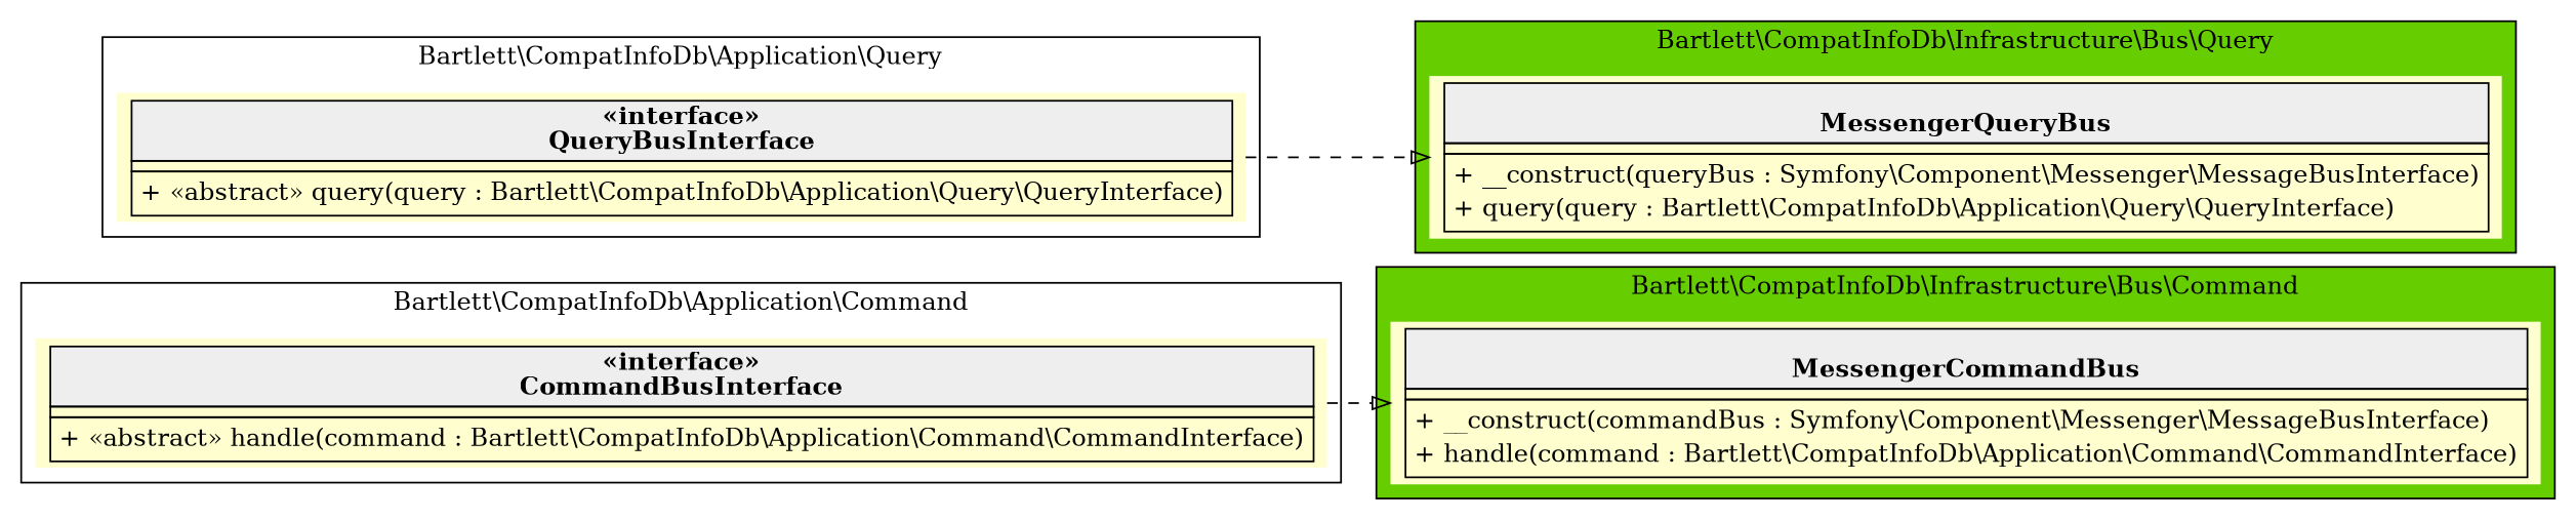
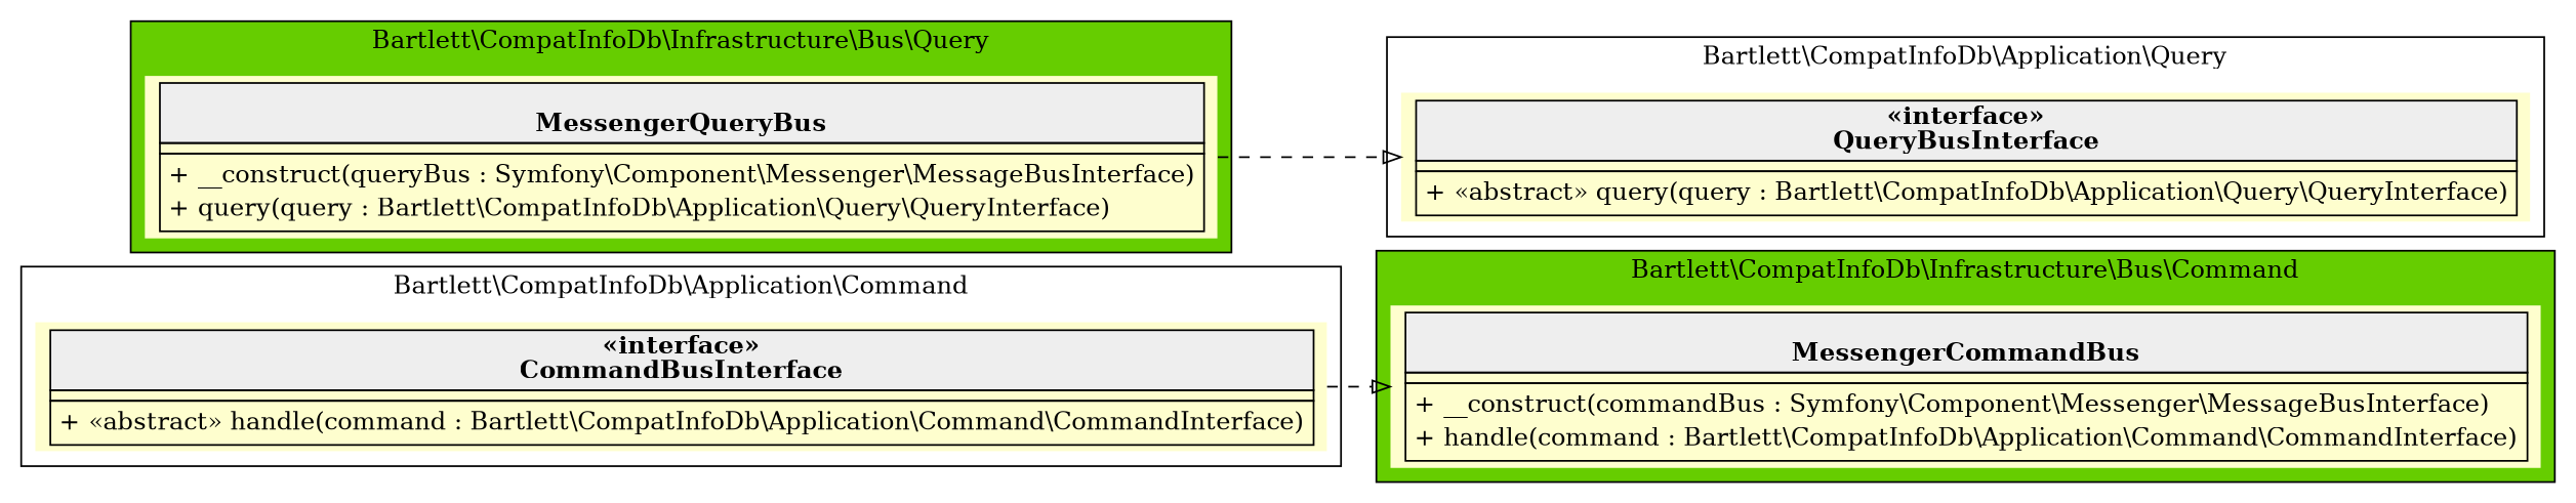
  digraph {
    rankdir=LR
    node [fillcolor="#FEFECE" shape=none style=filled]
    edge [arrowhead=empty style=dashed]
    n1 [label=< <table cellspacing="0" border="0" cellborder="1">     <tr><td bgcolor="#eeeeee"><b><br/>MessengerCommandBus</b></td></tr>     <tr><td></td></tr>     <tr><td><table border="0" cellspacing="0" cellpadding="2">     <tr><td align="left">+ __construct(commandBus : Symfony\\Component\\Messenger\\MessageBusInterface)</td></tr>     <tr><td align="left">+ handle(command : Bartlett\\CompatInfoDb\\Application\\Command\\CommandInterface)</td></tr> </table></td></tr> </table>>]
    n2 [label=< <table cellspacing="0" border="0" cellborder="1">     <tr><td bgcolor="#eeeeee"><b>«interface»<br/>CommandBusInterface</b></td></tr>     <tr><td></td></tr>     <tr><td><table border="0" cellspacing="0" cellpadding="2">     <tr><td align="left">+ «abstract» handle(command : Bartlett\\CompatInfoDb\\Application\\Command\\CommandInterface)</td></tr> </table></td></tr> </table>>]
    n3 [label=< <table cellspacing="0" border="0" cellborder="1">     <tr><td bgcolor="#eeeeee"><b><br/>MessengerQueryBus</b></td></tr>     <tr><td></td></tr>     <tr><td><table border="0" cellspacing="0" cellpadding="2">     <tr><td align="left">+ __construct(queryBus : Symfony\\Component\\Messenger\\MessageBusInterface)</td></tr>     <tr><td align="left">+ query(query : Bartlett\\CompatInfoDb\\Application\\Query\\QueryInterface)</td></tr> </table></td></tr> </table>>]
    n4 [label=< <table cellspacing="0" border="0" cellborder="1">     <tr><td bgcolor="#eeeeee"><b>«interface»<br/>QueryBusInterface</b></td></tr>     <tr><td></td></tr>     <tr><td><table border="0" cellspacing="0" cellpadding="2">     <tr><td align="left">+ «abstract» query(query : Bartlett\\CompatInfoDb\\Application\\Query\\QueryInterface)</td></tr> </table></td></tr> </table>>]
    subgraph cluster_1 {
      bgcolor=chartreuse3
      label="Bartlett\\CompatInfoDb\\Infrastructure\\Bus\\Command"
      n1
    }
    subgraph cluster_2 {
      label="Bartlett\\CompatInfoDb\\Application\\Command"
      n2
    }
    subgraph cluster_3 {
      bgcolor=chartreuse3
      label="Bartlett\\CompatInfoDb\\Infrastructure\\Bus\\Query"
      n3
    }
    subgraph cluster_4 {
      label="Bartlett\\CompatInfoDb\\Application\\Query"
      n4
    }
    n2 -> n1
-   n4 -> n3
+   n3 -> n4
  }
